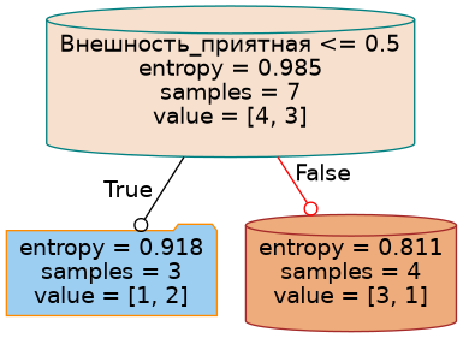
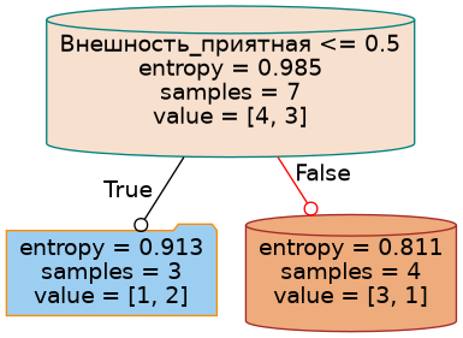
  digraph {
    node [fontname=helvetica shape=cylinder style=filled]
    edge [fontname=helvetica labeldistance=2.5 arrowhead=odot]
    n1 [color=teal fillcolor="#f8e0ce" label="Внешность_приятная <= 0.5\nentropy = 0.985\nsamples = 7\nvalue = [4, 3]"]
-   n2 [color=darkorange fillcolor="#9ccef2" label="entropy = 0.918\nsamples = 3\nvalue = [1, 2]" shape=folder]
+   n2 [color=darkorange fillcolor="#9ccef2" label="entropy = 0.913\nsamples = 3\nvalue = [1, 2]" shape=folder]
    n3 [color=brown fillcolor="#eeab7b" label="entropy = 0.811\nsamples = 4\nvalue = [3, 1]"]
    n1 -> n2 [headlabel=True labelangle=45 color=black]
    n1 -> n3 [headlabel=False labelangle=-45 color=red]
  }
